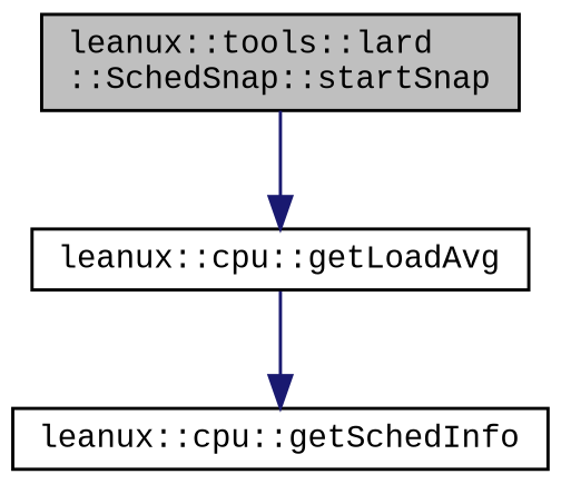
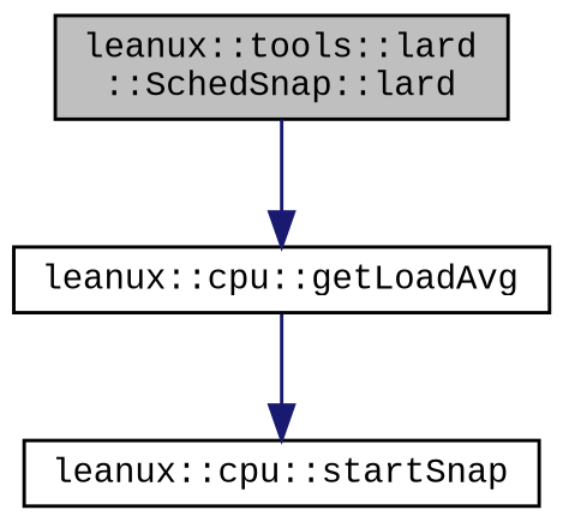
  digraph {
    fontname="Liberation Mono"
    rankdir=TB
    node [color=black fontname="Liberation Mono" fontsize=10 shape=record]
    edge [color=midnightblue fontname="Liberation Mono" fontsize=10 labelfontname=Helvetica labelfontsize=10 style=solid]
-   n1 [fillcolor=grey75 fontcolor=black height=0.2 label="leanux::tools::lard\l::SchedSnap::startSnap" style=filled width=0.4]
+   n1 [fillcolor=grey75 fontcolor=black height=0.2 label="leanux::tools::lard\l::SchedSnap::lard" style=filled width=0.4]
    n2 [height=0.2 label="leanux::cpu::getLoadAvg" width=0.4]
-   n3 [height=0.2 label="leanux::cpu::getSchedInfo" width=0.4]
+   n3 [height=0.2 label="leanux::cpu::startSnap" width=0.4]
    n1 -> n2
    n2 -> n3
  }
